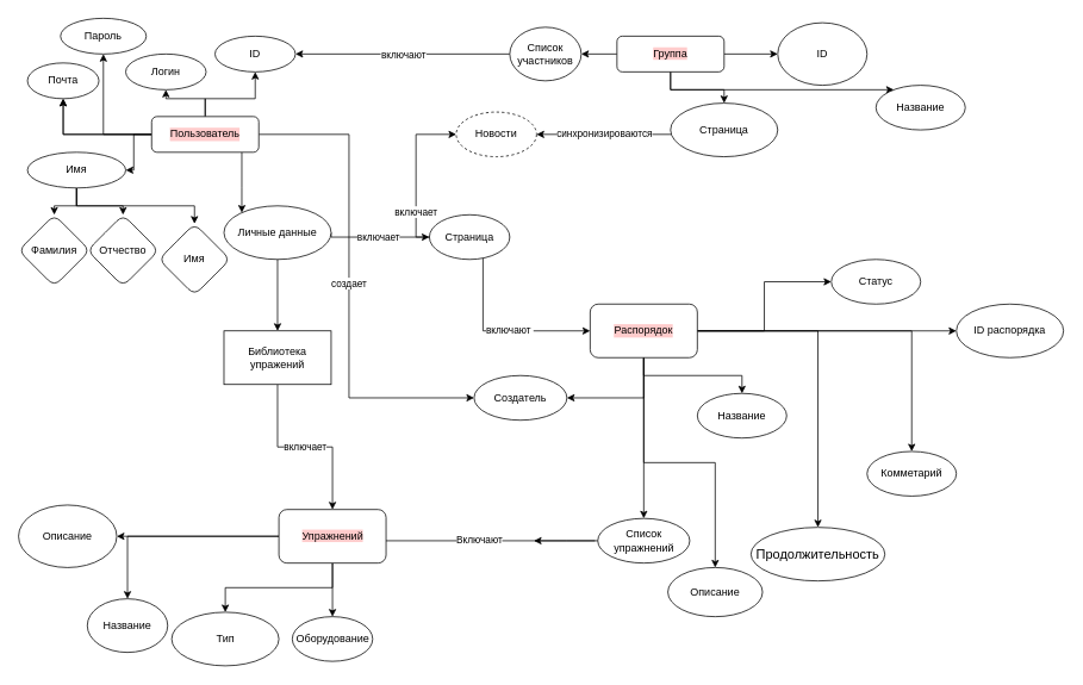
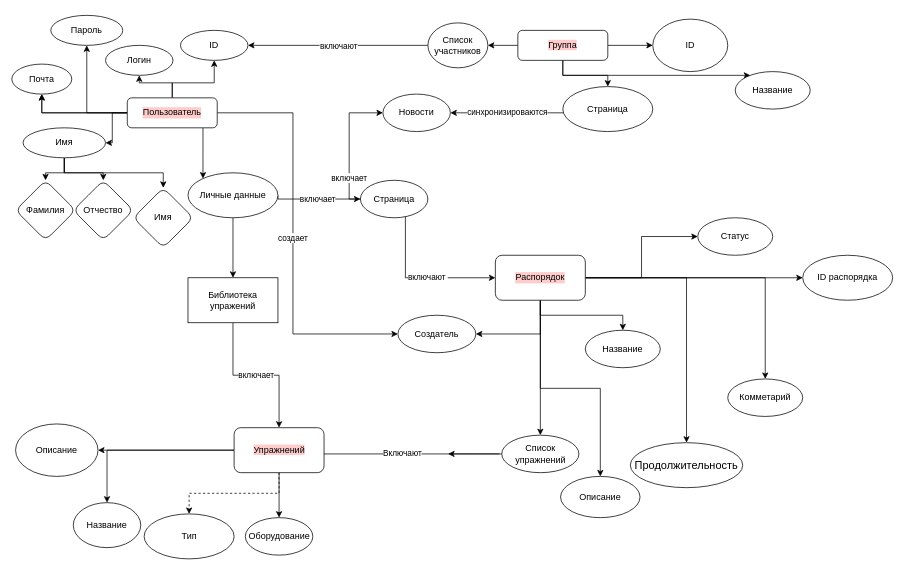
  <mxCell id="0" />
  <mxCell id="1" parent="0" />
  <mxCell id="2" value="" style="edgeStyle=orthogonalEdgeStyle;rounded=0;orthogonalLoop=1;jettySize=auto;html=1;" parent="1" source="10" target="16" edge="1"><mxGeometry relative="1" as="geometry"><Array as="points"><mxPoint x="229" y="110" /><mxPoint x="285" y="110" /></Array></mxGeometry></mxCell>
  <mxCell id="3" value="" style="edgeStyle=orthogonalEdgeStyle;rounded=0;orthogonalLoop=1;jettySize=auto;html=1;" parent="1" source="10" target="17" edge="1"><mxGeometry relative="1" as="geometry" /></mxCell>
  <mxCell id="4" value="" style="edgeStyle=orthogonalEdgeStyle;rounded=0;orthogonalLoop=1;jettySize=auto;html=1;" parent="1" source="10" target="18" edge="1"><mxGeometry relative="1" as="geometry" /></mxCell>
  <mxCell id="5" value="" style="edgeStyle=orthogonalEdgeStyle;rounded=0;orthogonalLoop=1;jettySize=auto;html=1;" parent="1" source="10" target="22" edge="1"><mxGeometry relative="1" as="geometry" /></mxCell>
  <mxCell id="6" value="" style="edgeStyle=orthogonalEdgeStyle;rounded=0;orthogonalLoop=1;jettySize=auto;html=1;" parent="1" source="10" target="23" edge="1"><mxGeometry relative="1" as="geometry" /></mxCell>
  <mxCell id="7" value="" style="edgeStyle=orthogonalEdgeStyle;rounded=0;orthogonalLoop=1;jettySize=auto;html=1;" parent="1" source="10" target="23" edge="1"><mxGeometry relative="1" as="geometry" /></mxCell>
  <mxCell id="8" style="edgeStyle=orthogonalEdgeStyle;rounded=0;orthogonalLoop=1;jettySize=auto;html=1;" parent="1" source="10" target="59" edge="1"><mxGeometry relative="1" as="geometry"><Array as="points"><mxPoint x="270" y="210" /><mxPoint x="270" y="210" /></Array></mxGeometry></mxCell>
  <mxCell id="9" value="создает" style="edgeStyle=orthogonalEdgeStyle;rounded=0;orthogonalLoop=1;jettySize=auto;html=1;exitX=1;exitY=0.5;exitDx=0;exitDy=0;" edge="1" parent="1" source="10" target="39"><mxGeometry relative="1" as="geometry"><Array as="points"><mxPoint x="390" y="150" /><mxPoint x="390" y="445" /></Array></mxGeometry></mxCell>
  <mxCell id="10" value="Пользователь" style="rounded=1;whiteSpace=wrap;html=1;fontSize=12;glass=0;strokeWidth=1;shadow=0;fontColor=#000000;labelBackgroundColor=#FFCCCC;" parent="1" vertex="1"><mxGeometry x="169" y="130" width="120" height="40" as="geometry" /></mxCell>
  <mxCell id="11" value="" style="edgeStyle=orthogonalEdgeStyle;rounded=0;orthogonalLoop=1;jettySize=auto;html=1;fontColor=#000000;" parent="1" source="15" target="61" edge="1"><mxGeometry relative="1" as="geometry" /></mxCell>
  <mxCell id="12" value="" style="edgeStyle=orthogonalEdgeStyle;rounded=0;orthogonalLoop=1;jettySize=auto;html=1;fontColor=#000000;" parent="1" source="15" target="63" edge="1"><mxGeometry relative="1" as="geometry" /></mxCell>
  <mxCell id="13" style="edgeStyle=orthogonalEdgeStyle;rounded=0;orthogonalLoop=1;jettySize=auto;html=1;fontColor=#000000;" parent="1" source="15" target="68" edge="1"><mxGeometry relative="1" as="geometry"><mxPoint x="830" y="130" as="targetPoint" /><Array as="points"><mxPoint x="750" y="100" /></Array></mxGeometry></mxCell>
  <mxCell id="14" style="edgeStyle=orthogonalEdgeStyle;rounded=0;orthogonalLoop=1;jettySize=auto;html=1;fontColor=#000000;" parent="1" source="15" target="69" edge="1"><mxGeometry relative="1" as="geometry"><mxPoint x="920" y="60" as="targetPoint" /></mxGeometry></mxCell>
  <mxCell id="15" value="&lt;span style=&quot;background-color: rgb(255 , 204 , 204)&quot;&gt;Группа&lt;/span&gt;" style="rounded=1;whiteSpace=wrap;html=1;fontSize=12;glass=0;strokeWidth=1;shadow=0;" parent="1" vertex="1"><mxGeometry x="690" y="40" width="120" height="40" as="geometry" /></mxCell>
  <mxCell id="16" value="ID" style="ellipse;whiteSpace=wrap;html=1;rounded=1;shadow=0;strokeWidth=1;glass=0;" parent="1" vertex="1"><mxGeometry x="240" y="40" width="90" height="40" as="geometry" /></mxCell>
  <mxCell id="17" value="Логин" style="ellipse;whiteSpace=wrap;html=1;rounded=1;shadow=0;strokeWidth=1;glass=0;" parent="1" vertex="1"><mxGeometry x="140" y="60" width="90" height="40" as="geometry" /></mxCell>
  <mxCell id="18" value="Пароль" style="ellipse;whiteSpace=wrap;html=1;rounded=1;shadow=0;strokeWidth=1;glass=0;" parent="1" vertex="1"><mxGeometry x="67" y="20" width="96" height="40" as="geometry" /></mxCell>
  <mxCell id="19" value="" style="edgeStyle=orthogonalEdgeStyle;rounded=0;orthogonalLoop=1;jettySize=auto;html=1;" parent="1" source="22" target="25" edge="1"><mxGeometry relative="1" as="geometry" /></mxCell>
  <mxCell id="20" value="" style="edgeStyle=orthogonalEdgeStyle;rounded=0;orthogonalLoop=1;jettySize=auto;html=1;" parent="1" source="22" target="26" edge="1"><mxGeometry relative="1" as="geometry" /></mxCell>
  <mxCell id="21" style="edgeStyle=orthogonalEdgeStyle;rounded=0;orthogonalLoop=1;jettySize=auto;html=1;exitX=0.5;exitY=1;exitDx=0;exitDy=0;fontColor=#000000;" parent="1" source="22" target="27" edge="1"><mxGeometry relative="1" as="geometry" /></mxCell>
  <mxCell id="22" value="Имя" style="ellipse;whiteSpace=wrap;html=1;rounded=1;shadow=0;strokeWidth=1;glass=0;" parent="1" vertex="1"><mxGeometry x="30" y="170" width="110" height="40" as="geometry" /></mxCell>
- <mxCell id="23" value="Почта" style="ellipse;whiteSpace=wrap;html=1;rounded=1;shadow=0;strokeWidth=1;glass=0;" parent="1" vertex="1"><mxGeometry x="30" y="70" width="80" height="40" as="geometry" /></mxCell>
- <mxCell id="24" value="Новости" style="ellipse;whiteSpace=wrap;html=1;rounded=1;shadow=0;strokeWidth=1;glass=0;dashed=1;" parent="1" vertex="1"><mxGeometry x="510" y="125" width="90" height="50" as="geometry" /></mxCell>
+ <mxCell id="23" value="Почта" style="ellipse;whiteSpace=wrap;html=1;rounded=1;shadow=0;strokeWidth=1;glass=0;" parent="1" vertex="1"><mxGeometry x="15" y="85" width="80" height="40" as="geometry" /></mxCell>
+ <mxCell id="24" value="Новости" style="ellipse;whiteSpace=wrap;html=1;rounded=1;shadow=0;strokeWidth=1;glass=0;" parent="1" vertex="1"><mxGeometry x="510" y="125" width="90" height="50" as="geometry" /></mxCell>
  <mxCell id="25" value="Фамилия" style="rhombus;whiteSpace=wrap;html=1;rounded=1;shadow=0;strokeWidth=1;glass=0;" parent="1" vertex="1"><mxGeometry y="240" width="80" height="80" as="geometry" x="20" /></mxCell>
  <mxCell id="26" value="Отчество" style="rhombus;whiteSpace=wrap;html=1;rounded=1;shadow=0;strokeWidth=1;glass=0;" parent="1" vertex="1"><mxGeometry x="97" y="240" width="80" height="80" as="geometry" /></mxCell>
  <mxCell id="27" value="Имя" style="rhombus;whiteSpace=wrap;html=1;rounded=1;shadow=0;strokeWidth=1;glass=0;" parent="1" vertex="1"><mxGeometry x="177" y="250" width="80" height="80" as="geometry" /></mxCell>
  <mxCell id="28" value="" style="edgeStyle=orthogonalEdgeStyle;rounded=0;orthogonalLoop=1;jettySize=auto;html=1;" parent="1" source="36" target="37" edge="1"><mxGeometry relative="1" as="geometry" /></mxCell>
  <mxCell id="29" value="" style="edgeStyle=orthogonalEdgeStyle;rounded=0;orthogonalLoop=1;jettySize=auto;html=1;" parent="1" source="36" target="38" edge="1"><mxGeometry relative="1" as="geometry" /></mxCell>
  <mxCell id="30" value="" style="edgeStyle=orthogonalEdgeStyle;rounded=0;orthogonalLoop=1;jettySize=auto;html=1;" parent="1" source="36" target="39" edge="1"><mxGeometry relative="1" as="geometry"><Array as="points"><mxPoint x="720" y="445" /></Array></mxGeometry></mxCell>
  <mxCell id="31" value="" style="edgeStyle=orthogonalEdgeStyle;rounded=0;orthogonalLoop=1;jettySize=auto;html=1;fontColor=#000000;" parent="1" source="36" target="40" edge="1"><mxGeometry relative="1" as="geometry" /></mxCell>
  <mxCell id="32" style="edgeStyle=orthogonalEdgeStyle;rounded=0;orthogonalLoop=1;jettySize=auto;html=1;fontColor=#000000;" parent="1" source="36" target="44" edge="1"><mxGeometry relative="1" as="geometry"><mxPoint x="390" y="460" as="targetPoint" /></mxGeometry></mxCell>
  <mxCell id="33" value="" style="edgeStyle=orthogonalEdgeStyle;rounded=0;orthogonalLoop=1;jettySize=auto;html=1;fontColor=#000000;" parent="1" source="36" target="45" edge="1"><mxGeometry relative="1" as="geometry" /></mxCell>
  <mxCell id="34" style="edgeStyle=orthogonalEdgeStyle;rounded=0;orthogonalLoop=1;jettySize=auto;html=1;fontColor=#000000;" parent="1" source="36" target="46" edge="1"><mxGeometry relative="1" as="geometry"><mxPoint x="260" y="450" as="targetPoint" /></mxGeometry></mxCell>
  <mxCell id="35" style="edgeStyle=orthogonalEdgeStyle;rounded=0;orthogonalLoop=1;jettySize=auto;html=1;fontColor=#000000;" parent="1" source="36" target="47" edge="1"><mxGeometry relative="1" as="geometry"><mxPoint x="90" y="450" as="targetPoint" /></mxGeometry></mxCell>
  <mxCell id="36" value="Распорядок" style="rounded=1;whiteSpace=wrap;html=1;fontColor=#000000;labelBackgroundColor=#FFCCCC;" parent="1" vertex="1"><mxGeometry x="660" y="340" width="120" height="60" as="geometry" /></mxCell>
  <mxCell id="37" value="ID распорядка" style="ellipse;whiteSpace=wrap;html=1;rounded=1;" parent="1" vertex="1"><mxGeometry x="1070" y="340" width="120" height="60" as="geometry" /></mxCell>
  <mxCell id="38" value="Название" style="ellipse;whiteSpace=wrap;html=1;rounded=1;" parent="1" vertex="1"><mxGeometry x="780" y="440" width="100" height="50" as="geometry" /></mxCell>
  <mxCell id="39" value="Создатель" style="ellipse;whiteSpace=wrap;html=1;rounded=1;" parent="1" vertex="1"><mxGeometry x="530" y="420" width="104" height="50" as="geometry" /></mxCell>
  <mxCell id="40" value="Описание" style="ellipse;whiteSpace=wrap;html=1;rounded=1;fontColor=#000000;labelBackgroundColor=none;" parent="1" vertex="1"><mxGeometry x="747" y="635" width="106" height="55" as="geometry" /></mxCell>
  <mxCell id="41" style="edgeStyle=orthogonalEdgeStyle;rounded=0;orthogonalLoop=1;jettySize=auto;html=1;fontColor=#000000;" parent="1" edge="1"><mxGeometry relative="1" as="geometry"><mxPoint x="369" y="570" as="targetPoint" /><Array as="points"><mxPoint x="369" y="605" /></Array><mxPoint x="665.5" y="605" as="sourcePoint" /></mxGeometry></mxCell>
  <mxCell id="42" value="Включают&lt;br&gt;" style="edgeLabel;html=1;align=center;verticalAlign=middle;resizable=0;points=[];fontColor=#000000;" parent="41" vertex="1" connectable="0"><mxGeometry x="-0.217" y="-2" relative="1" as="geometry"><mxPoint as="offset" /></mxGeometry></mxCell>
  <mxCell id="43" value="" style="edgeStyle=orthogonalEdgeStyle;rounded=0;orthogonalLoop=1;jettySize=auto;html=1;" edge="1" parent="1" source="44"><mxGeometry relative="1" as="geometry"><mxPoint x="597" y="605" as="targetPoint" /></mxGeometry></mxCell>
  <mxCell id="44" value="Список упражнений" style="ellipse;whiteSpace=wrap;html=1;labelBackgroundColor=none;fontColor=#000000;" parent="1" vertex="1"><mxGeometry x="668.5" y="580" width="103" height="50" as="geometry" /></mxCell>
  <mxCell id="45" value="Статус" style="ellipse;whiteSpace=wrap;html=1;rounded=1;fontColor=#000000;labelBackgroundColor=none;" parent="1" vertex="1"><mxGeometry x="930" y="290" width="100" height="50" as="geometry" /></mxCell>
  <mxCell id="46" value="&lt;span style=&quot;font-size: 11.0pt ; line-height: 107% ; font-family: &amp;#34;calibri&amp;#34; , sans-serif&quot;&gt;Продолжительность&lt;/span&gt;" style="ellipse;whiteSpace=wrap;html=1;labelBackgroundColor=none;fontColor=#000000;" parent="1" vertex="1"><mxGeometry x="840" y="590" width="150" height="60" as="geometry" /></mxCell>
  <mxCell id="47" value="Комметарий" style="ellipse;whiteSpace=wrap;html=1;labelBackgroundColor=none;fontColor=#000000;" parent="1" vertex="1"><mxGeometry x="970" y="505" width="100" height="50" as="geometry" /></mxCell>
  <mxCell id="48" style="edgeStyle=orthogonalEdgeStyle;rounded=0;orthogonalLoop=1;jettySize=auto;html=1;fontColor=#000000;" parent="1" source="52" target="53" edge="1"><mxGeometry relative="1" as="geometry"><mxPoint x="260" y="650" as="targetPoint" /></mxGeometry></mxCell>
- <mxCell id="49" value="" style="edgeStyle=orthogonalEdgeStyle;rounded=0;orthogonalLoop=1;jettySize=auto;html=1;fontColor=#000000;" parent="1" source="52" target="54" edge="1"><mxGeometry relative="1" as="geometry" /></mxCell>
+ <mxCell id="49" value="" style="edgeStyle=orthogonalEdgeStyle;rounded=0;orthogonalLoop=1;jettySize=auto;html=1;fontColor=#000000;dashed=1;" parent="1" source="52" target="54" edge="1"><mxGeometry relative="1" as="geometry" /></mxCell>
  <mxCell id="50" style="edgeStyle=orthogonalEdgeStyle;rounded=0;orthogonalLoop=1;jettySize=auto;html=1;fontColor=#000000;" parent="1" source="52" target="55" edge="1"><mxGeometry relative="1" as="geometry"><mxPoint x="420" y="730" as="targetPoint" /></mxGeometry></mxCell>
  <mxCell id="51" style="edgeStyle=orthogonalEdgeStyle;rounded=0;orthogonalLoop=1;jettySize=auto;html=1;fontColor=#000000;" parent="1" source="52" target="56" edge="1"><mxGeometry relative="1" as="geometry"><mxPoint x="510" y="650" as="targetPoint" /></mxGeometry></mxCell>
  <mxCell id="52" value="&lt;span style=&quot;background-color: rgb(255 , 204 , 204)&quot;&gt;Упражнений&lt;/span&gt;" style="rounded=1;whiteSpace=wrap;html=1;labelBackgroundColor=none;fontColor=#000000;" parent="1" vertex="1"><mxGeometry x="311.5" y="570" width="120" height="60" as="geometry" /></mxCell>
  <mxCell id="53" value="Название" style="ellipse;whiteSpace=wrap;html=1;labelBackgroundColor=none;fontColor=#000000;" parent="1" vertex="1"><mxGeometry x="97" y="670" width="90" height="60" as="geometry" /></mxCell>
  <mxCell id="54" value="Тип" style="ellipse;whiteSpace=wrap;html=1;rounded=1;fontColor=#000000;" parent="1" vertex="1"><mxGeometry x="191.5" y="685" width="120" height="60" as="geometry" /></mxCell>
  <mxCell id="55" value="Оборудование" style="ellipse;whiteSpace=wrap;html=1;labelBackgroundColor=none;fontColor=#000000;" parent="1" vertex="1"><mxGeometry x="326.5" y="690" width="90" height="50" as="geometry" /></mxCell>
  <mxCell id="56" value="Описание" style="ellipse;whiteSpace=wrap;html=1;labelBackgroundColor=none;fontColor=#000000;" parent="1" vertex="1"><mxGeometry y="565" width="110" height="70" as="geometry" x="20" /></mxCell>
  <mxCell id="57" value="" style="edgeStyle=orthogonalEdgeStyle;rounded=0;orthogonalLoop=1;jettySize=auto;html=1;" edge="1" parent="1" source="59" target="71"><mxGeometry relative="1" as="geometry" /></mxCell>
  <mxCell id="58" value="включает" style="edgeStyle=orthogonalEdgeStyle;rounded=0;orthogonalLoop=1;jettySize=auto;html=1;exitX=1;exitY=0.5;exitDx=0;exitDy=0;entryX=0;entryY=0.5;entryDx=0;entryDy=0;" edge="1" parent="1" source="59" target="67"><mxGeometry relative="1" as="geometry"><Array as="points"><mxPoint x="370" y="265" /></Array></mxGeometry></mxCell>
  <mxCell id="59" value="Личные данные" style="ellipse;whiteSpace=wrap;html=1;labelBackgroundColor=none;fontColor=#000000;" parent="1" vertex="1"><mxGeometry x="250" y="230" width="120" height="60" as="geometry" /></mxCell>
  <mxCell id="60" value="включают" style="edgeStyle=orthogonalEdgeStyle;rounded=0;orthogonalLoop=1;jettySize=auto;html=1;" edge="1" parent="1" source="61"><mxGeometry relative="1" as="geometry"><mxPoint x="330" y="60" as="targetPoint" /></mxGeometry></mxCell>
  <mxCell id="61" value="Список участников" style="ellipse;whiteSpace=wrap;html=1;rounded=1;shadow=0;strokeWidth=1;glass=0;" parent="1" vertex="1"><mxGeometry x="570" y="30" width="80" height="60" as="geometry" /></mxCell>
  <mxCell id="62" value="синхронизироваются" style="edgeStyle=orthogonalEdgeStyle;rounded=0;orthogonalLoop=1;jettySize=auto;html=1;fontColor=#000000;" parent="1" source="63" target="24" edge="1"><mxGeometry relative="1" as="geometry"><Array as="points"><mxPoint x="650" y="150" /><mxPoint x="650" y="150" /></Array></mxGeometry></mxCell>
  <mxCell id="63" value="Страница" style="ellipse;whiteSpace=wrap;html=1;rounded=1;shadow=0;strokeWidth=1;glass=0;" parent="1" vertex="1"><mxGeometry x="750" y="115" width="120" height="60" as="geometry" /></mxCell>
  <mxCell id="64" style="edgeStyle=orthogonalEdgeStyle;rounded=0;orthogonalLoop=1;jettySize=auto;html=1;fontColor=#000000;" parent="1" source="67" target="36" edge="1"><mxGeometry relative="1" as="geometry"><Array as="points"><mxPoint x="540" y="370" /></Array></mxGeometry></mxCell>
  <mxCell id="65" value="включают&amp;nbsp;" style="edgeLabel;html=1;align=center;verticalAlign=middle;resizable=0;points=[];fontColor=#000000;" parent="64" vertex="1" connectable="0"><mxGeometry x="0.099" y="1" relative="1" as="geometry"><mxPoint as="offset" /></mxGeometry></mxCell>
  <mxCell id="66" value="включает" style="edgeStyle=orthogonalEdgeStyle;rounded=0;orthogonalLoop=1;jettySize=auto;html=1;exitX=1;exitY=0.5;exitDx=0;exitDy=0;entryX=0;entryY=0.5;entryDx=0;entryDy=0;" edge="1" parent="1" source="67" target="24"><mxGeometry relative="1" as="geometry"><Array as="points"><mxPoint x="465" y="265" /><mxPoint x="465" y="150" /></Array></mxGeometry></mxCell>
  <mxCell id="67" value="Страница" style="ellipse;whiteSpace=wrap;html=1;rounded=1;shadow=0;strokeWidth=1;glass=0;" parent="1" vertex="1"><mxGeometry x="480" y="240" width="90" height="50" as="geometry" /></mxCell>
  <mxCell id="68" value="Название" style="ellipse;whiteSpace=wrap;html=1;labelBackgroundColor=none;fontColor=#000000;" parent="1" vertex="1"><mxGeometry x="980" y="95" width="100" height="50" as="geometry" /></mxCell>
  <mxCell id="69" value="ID" style="ellipse;whiteSpace=wrap;html=1;labelBackgroundColor=none;fontColor=#000000;" parent="1" vertex="1"><mxGeometry x="870" y="25" width="100" height="70" as="geometry" /></mxCell>
  <mxCell id="70" value="включает" style="edgeStyle=orthogonalEdgeStyle;rounded=0;orthogonalLoop=1;jettySize=auto;html=1;" edge="1" parent="1" source="71" target="52"><mxGeometry relative="1" as="geometry" /></mxCell>
  <mxCell id="71" value="Библиотека упражений" style="whiteSpace=wrap;html=1;fontColor=#000000;rounded=0;" vertex="1" parent="1"><mxGeometry x="250" y="370" width="120" height="60" as="geometry" /></mxCell>
